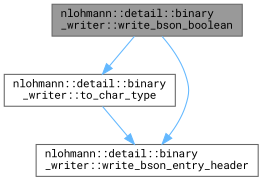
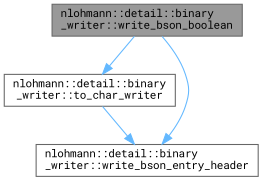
  digraph {
    fontname="Roboto Mono"
    rankdir=TB
    node [color=grey40 fillcolor=white fontname="Roboto Mono" fontsize=10 shape=box style=filled]
    edge [color=steelblue1 fontname="Roboto Mono" fontsize=10 labelfontname=Helvetica labelfontsize=10 style=solid]
    n1 [color=gray40 fillcolor=grey60 fontcolor=black height=0.2 label="nlohmann::detail::binary\l_writer::write_bson_boolean" width=0.4]
-   n2 [height=0.2 label="nlohmann::detail::binary\l_writer::to_char_type" width=0.4]
+   n2 [height=0.2 label="nlohmann::detail::binary\l_writer::to_char_writer" width=0.4]
    n3 [height=0.2 label="nlohmann::detail::binary\l_writer::write_bson_entry_header" width=0.4]
    n1 -> n2
    n1 -> n3
    n2 -> n3
  }
